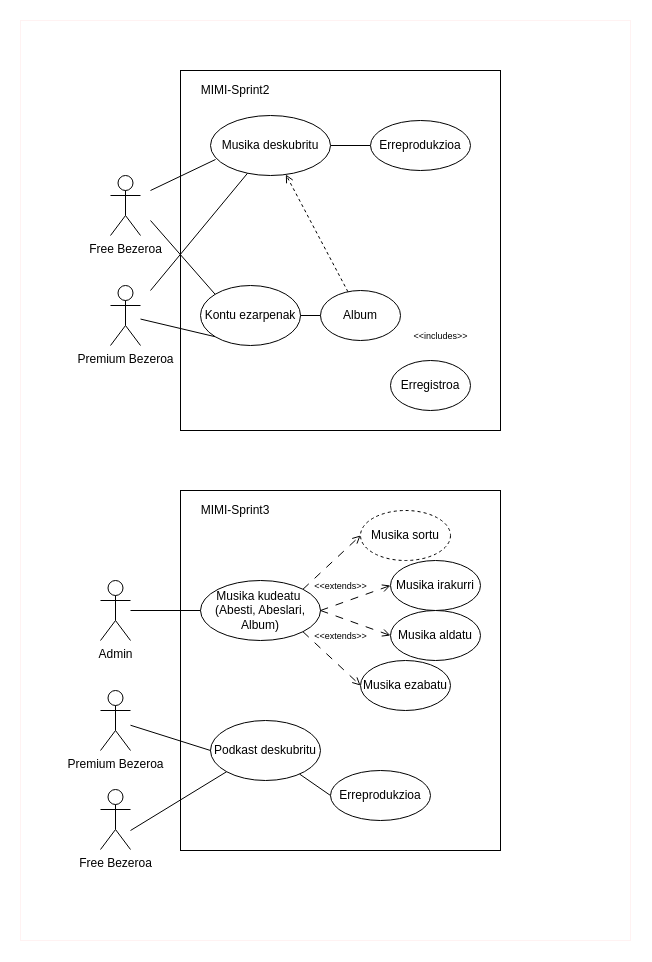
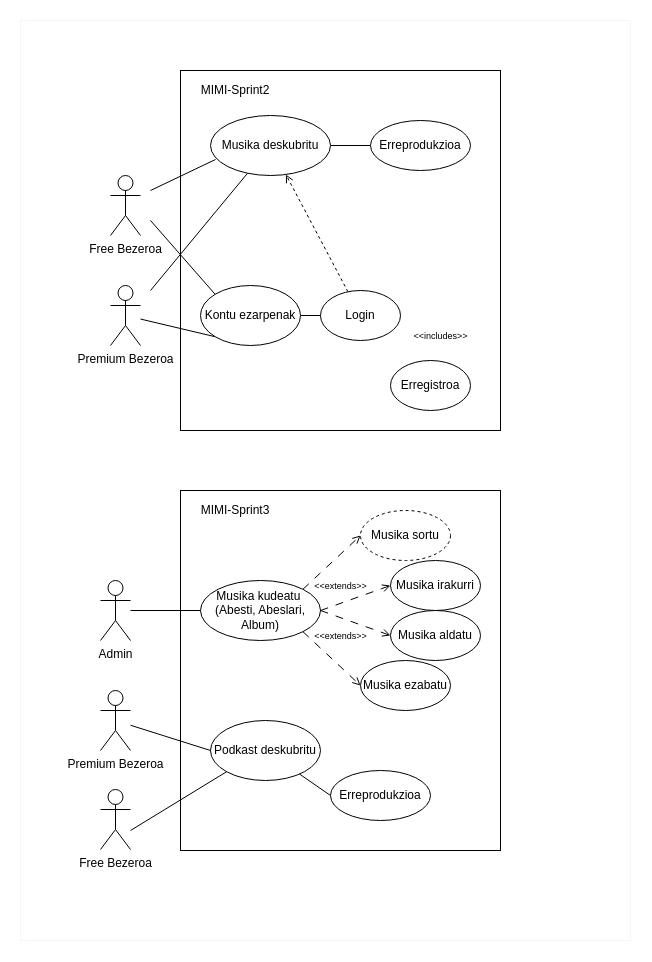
  <mxCell id="0" />
  <mxCell id="1" parent="0" />
  <mxCell id="2" value="" style="rounded=0;whiteSpace=wrap;html=1;strokeColor=#FFF2F2;" vertex="1" parent="1"><mxGeometry x="20" y="20" width="610" height="920" as="geometry" /></mxCell>
  <mxCell id="3" value="Free Bezeroa" style="shape=umlActor;verticalLabelPosition=bottom;verticalAlign=top;html=1;outlineConnect=0;" vertex="1" parent="1"><mxGeometry x="110" y="175" width="30" height="60" as="geometry" /></mxCell>
  <mxCell id="4" value="Premium Bezeroa" style="shape=umlActor;verticalLabelPosition=bottom;verticalAlign=top;html=1;outlineConnect=0;" vertex="1" parent="1"><mxGeometry x="110" y="285" width="30" height="60" as="geometry" /></mxCell>
  <mxCell id="5" value="" style="rounded=0;whiteSpace=wrap;html=1;" vertex="1" parent="1"><mxGeometry x="180" y="70" width="320" height="360" as="geometry" /></mxCell>
  <mxCell id="6" style="edgeStyle=orthogonalEdgeStyle;rounded=0;orthogonalLoop=1;jettySize=auto;html=1;entryX=0;entryY=0.5;entryDx=0;entryDy=0;endArrow=none;endFill=0;" edge="1" parent="1" source="7" target="11"><mxGeometry relative="1" as="geometry"><mxPoint x="620" y="260" as="targetPoint" /></mxGeometry></mxCell>
  <mxCell id="7" value="&lt;div&gt;Kontu ezarpenak&lt;/div&gt;" style="ellipse;whiteSpace=wrap;html=1;" vertex="1" parent="1"><mxGeometry x="200" y="285" width="100" height="60" as="geometry" /></mxCell>
  <mxCell id="8" style="rounded=0;orthogonalLoop=1;jettySize=auto;html=1;entryX=0;entryY=0;entryDx=0;entryDy=0;endArrow=none;endFill=0;" edge="1" parent="1" target="7"><mxGeometry relative="1" as="geometry"><mxPoint x="150" y="220" as="sourcePoint" /></mxGeometry></mxCell>
  <mxCell id="9" style="rounded=0;orthogonalLoop=1;jettySize=auto;html=1;entryX=0;entryY=1;entryDx=0;entryDy=0;endArrow=none;endFill=0;" edge="1" parent="1" source="4" target="7"><mxGeometry relative="1" as="geometry" /></mxCell>
  <mxCell id="10" style="rounded=0;orthogonalLoop=1;jettySize=auto;html=1;endArrow=open;endFill=0;dashed=1;" edge="1" parent="1" source="11" target="15"><mxGeometry relative="1" as="geometry"><mxPoint x="620" y="340" as="targetPoint" /></mxGeometry></mxCell>
- <mxCell id="11" value="Album" style="ellipse;whiteSpace=wrap;html=1;" vertex="1" parent="1"><mxGeometry x="320" y="290" width="80" height="50" as="geometry" /></mxCell>
+ <mxCell id="11" value="Login" style="ellipse;whiteSpace=wrap;html=1;" vertex="1" parent="1"><mxGeometry x="320" y="290" width="80" height="50" as="geometry" /></mxCell>
  <mxCell id="12" value="Erregistroa" style="ellipse;whiteSpace=wrap;html=1;" vertex="1" parent="1"><mxGeometry x="390" y="360" width="80" height="50" as="geometry" /></mxCell>
  <mxCell id="13" value="&lt;font style=&quot;font-size: 9px;&quot;&gt;&amp;lt;&amp;lt;includes&amp;gt;&amp;gt;&lt;/font&gt;" style="text;html=1;align=center;verticalAlign=middle;resizable=0;points=[];autosize=1;strokeColor=none;fillColor=none;" vertex="1" parent="1"><mxGeometry x="400" y="320" width="80" height="30" as="geometry" /></mxCell>
  <mxCell id="14" style="edgeStyle=orthogonalEdgeStyle;rounded=0;orthogonalLoop=1;jettySize=auto;html=1;entryX=0;entryY=0.5;entryDx=0;entryDy=0;endArrow=none;endFill=0;" edge="1" parent="1" source="15" target="41"><mxGeometry relative="1" as="geometry" /></mxCell>
  <mxCell id="15" value="&lt;div&gt;Musika deskubritu&lt;/div&gt;" style="ellipse;whiteSpace=wrap;html=1;" vertex="1" parent="1"><mxGeometry x="210" y="115" width="120" height="60" as="geometry" /></mxCell>
  <mxCell id="16" style="rounded=0;orthogonalLoop=1;jettySize=auto;html=1;entryX=0.042;entryY=0.733;entryDx=0;entryDy=0;endArrow=none;endFill=0;entryPerimeter=0;" edge="1" parent="1" target="15"><mxGeometry relative="1" as="geometry"><mxPoint x="150" y="190" as="sourcePoint" /><mxPoint x="245" y="304" as="targetPoint" /></mxGeometry></mxCell>
  <mxCell id="17" style="rounded=0;orthogonalLoop=1;jettySize=auto;html=1;endArrow=none;endFill=0;" edge="1" parent="1" target="15"><mxGeometry relative="1" as="geometry"><mxPoint x="150" y="290" as="sourcePoint" /><mxPoint x="245" y="346" as="targetPoint" /></mxGeometry></mxCell>
  <mxCell id="18" value="MIMI-Sprint2" style="text;html=1;align=center;verticalAlign=middle;whiteSpace=wrap;rounded=0;" vertex="1" parent="1"><mxGeometry x="190" y="80" width="90" height="20" as="geometry" /></mxCell>
  <mxCell id="19" value="Free Bezeroa" style="shape=umlActor;verticalLabelPosition=bottom;verticalAlign=top;html=1;outlineConnect=0;" vertex="1" parent="1"><mxGeometry x="100" y="789" width="30" height="60" as="geometry" /></mxCell>
  <mxCell id="20" value="Premium Bezeroa" style="shape=umlActor;verticalLabelPosition=bottom;verticalAlign=top;html=1;outlineConnect=0;" vertex="1" parent="1"><mxGeometry x="100" y="690" width="30" height="60" as="geometry" /></mxCell>
  <mxCell id="21" value="" style="rounded=0;whiteSpace=wrap;html=1;" vertex="1" parent="1"><mxGeometry x="180" y="490" width="320" height="360" as="geometry" /></mxCell>
  <mxCell id="22" style="rounded=0;orthogonalLoop=1;jettySize=auto;html=1;entryX=0;entryY=0.5;entryDx=0;entryDy=0;endArrow=none;endFill=0;" edge="1" parent="1" source="23" target="26"><mxGeometry relative="1" as="geometry"><mxPoint x="620" y="680" as="targetPoint" /></mxGeometry></mxCell>
  <mxCell id="23" value="&lt;div&gt;Podkast deskubritu&lt;/div&gt;" style="ellipse;whiteSpace=wrap;html=1;" vertex="1" parent="1"><mxGeometry x="210" y="720" width="110" height="60" as="geometry" /></mxCell>
  <mxCell id="24" style="rounded=0;orthogonalLoop=1;jettySize=auto;html=1;entryX=0;entryY=1;entryDx=0;entryDy=0;endArrow=none;endFill=0;" edge="1" parent="1" target="23"><mxGeometry relative="1" as="geometry"><mxPoint x="130" y="830" as="sourcePoint" /></mxGeometry></mxCell>
  <mxCell id="25" style="rounded=0;orthogonalLoop=1;jettySize=auto;html=1;entryX=0;entryY=0.5;entryDx=0;entryDy=0;endArrow=none;endFill=0;" edge="1" parent="1" source="20" target="23"><mxGeometry relative="1" as="geometry" /></mxCell>
  <mxCell id="26" value="Erreprodukzioa" style="ellipse;whiteSpace=wrap;html=1;" vertex="1" parent="1"><mxGeometry x="330" y="770" width="100" height="50" as="geometry" /></mxCell>
  <mxCell id="27" style="rounded=0;orthogonalLoop=1;jettySize=auto;html=1;dashed=1;dashPattern=8 8;endArrow=open;endFill=0;exitX=1;exitY=0;exitDx=0;exitDy=0;entryX=0;entryY=0.5;entryDx=0;entryDy=0;" edge="1" parent="1" source="28" target="36"><mxGeometry relative="1" as="geometry"><mxPoint x="650" y="370" as="targetPoint" /></mxGeometry></mxCell>
  <mxCell id="28" value="&lt;div&gt;Musika kudeatu&amp;nbsp;&lt;/div&gt;(Abesti, Abeslari, Album)" style="ellipse;whiteSpace=wrap;html=1;" vertex="1" parent="1"><mxGeometry x="200" y="580" width="120" height="60" as="geometry" /></mxCell>
  <mxCell id="29" style="rounded=0;orthogonalLoop=1;jettySize=auto;html=1;entryX=0;entryY=0.5;entryDx=0;entryDy=0;endArrow=none;endFill=0;" edge="1" parent="1" source="40" target="28"><mxGeometry relative="1" as="geometry"><mxPoint x="150" y="610" as="sourcePoint" /><mxPoint x="245" y="724" as="targetPoint" /></mxGeometry></mxCell>
  <mxCell id="30" value="MIMI-Sprint3" style="text;html=1;align=center;verticalAlign=middle;whiteSpace=wrap;rounded=0;" vertex="1" parent="1"><mxGeometry x="190" y="500" width="90" height="20" as="geometry" /></mxCell>
  <mxCell id="31" value="&lt;font style=&quot;font-size: 9px;&quot;&gt;&amp;lt;&amp;lt;extends&amp;gt;&amp;gt;&lt;/font&gt;" style="text;html=1;align=center;verticalAlign=middle;resizable=0;points=[];autosize=1;strokeColor=none;fillColor=none;" vertex="1" parent="1"><mxGeometry x="300" y="570" width="80" height="30" as="geometry" /></mxCell>
  <mxCell id="32" value="&lt;font style=&quot;font-size: 9px;&quot;&gt;&amp;lt;&amp;lt;extends&amp;gt;&amp;gt;&lt;/font&gt;" style="text;html=1;align=center;verticalAlign=middle;resizable=0;points=[];autosize=1;strokeColor=none;fillColor=none;" vertex="1" parent="1"><mxGeometry x="300" y="620" width="80" height="30" as="geometry" /></mxCell>
  <mxCell id="33" style="rounded=0;orthogonalLoop=1;jettySize=auto;html=1;dashed=1;dashPattern=8 8;endArrow=open;endFill=0;exitX=1;exitY=0.5;exitDx=0;exitDy=0;entryX=0;entryY=0.5;entryDx=0;entryDy=0;" edge="1" parent="1" source="28" target="37"><mxGeometry relative="1" as="geometry"><mxPoint x="670" y="380" as="targetPoint" /><mxPoint x="325" y="577" as="sourcePoint" /></mxGeometry></mxCell>
  <mxCell id="34" style="rounded=0;orthogonalLoop=1;jettySize=auto;html=1;dashed=1;dashPattern=8 8;endArrow=open;endFill=0;exitX=1;exitY=0.5;exitDx=0;exitDy=0;entryX=0;entryY=0.5;entryDx=0;entryDy=0;" edge="1" parent="1" source="28" target="38"><mxGeometry relative="1" as="geometry"><mxPoint x="630" y="670" as="targetPoint" /><mxPoint x="325" y="587" as="sourcePoint" /></mxGeometry></mxCell>
  <mxCell id="35" style="rounded=0;orthogonalLoop=1;jettySize=auto;html=1;dashed=1;dashPattern=8 8;endArrow=open;endFill=0;exitX=1;exitY=1;exitDx=0;exitDy=0;entryX=0;entryY=0.5;entryDx=0;entryDy=0;" edge="1" parent="1" source="28" target="39"><mxGeometry relative="1" as="geometry"><mxPoint x="570" y="810" as="targetPoint" /><mxPoint x="335" y="597" as="sourcePoint" /></mxGeometry></mxCell>
  <mxCell id="36" value="Musika sortu" style="ellipse;whiteSpace=wrap;html=1;dashed=1;" vertex="1" parent="1"><mxGeometry x="360" y="510" width="90" height="50" as="geometry" /></mxCell>
  <mxCell id="37" value="Musika irakurri" style="ellipse;whiteSpace=wrap;html=1;" vertex="1" parent="1"><mxGeometry x="390" y="560" width="90" height="50" as="geometry" /></mxCell>
  <mxCell id="38" value="Musika aldatu" style="ellipse;whiteSpace=wrap;html=1;" vertex="1" parent="1"><mxGeometry x="390" y="610" width="90" height="50" as="geometry" /></mxCell>
  <mxCell id="39" value="Musika ezabatu" style="ellipse;whiteSpace=wrap;html=1;" vertex="1" parent="1"><mxGeometry x="360" y="660" width="90" height="50" as="geometry" /></mxCell>
  <mxCell id="40" value="Admin&lt;div&gt;&lt;br&gt;&lt;/div&gt;" style="shape=umlActor;verticalLabelPosition=bottom;verticalAlign=top;html=1;outlineConnect=0;" vertex="1" parent="1"><mxGeometry x="100" y="580" width="30" height="60" as="geometry" /></mxCell>
  <mxCell id="41" value="Erreprodukzioa" style="ellipse;whiteSpace=wrap;html=1;" vertex="1" parent="1"><mxGeometry x="370" y="120" width="100" height="50" as="geometry" /></mxCell>
